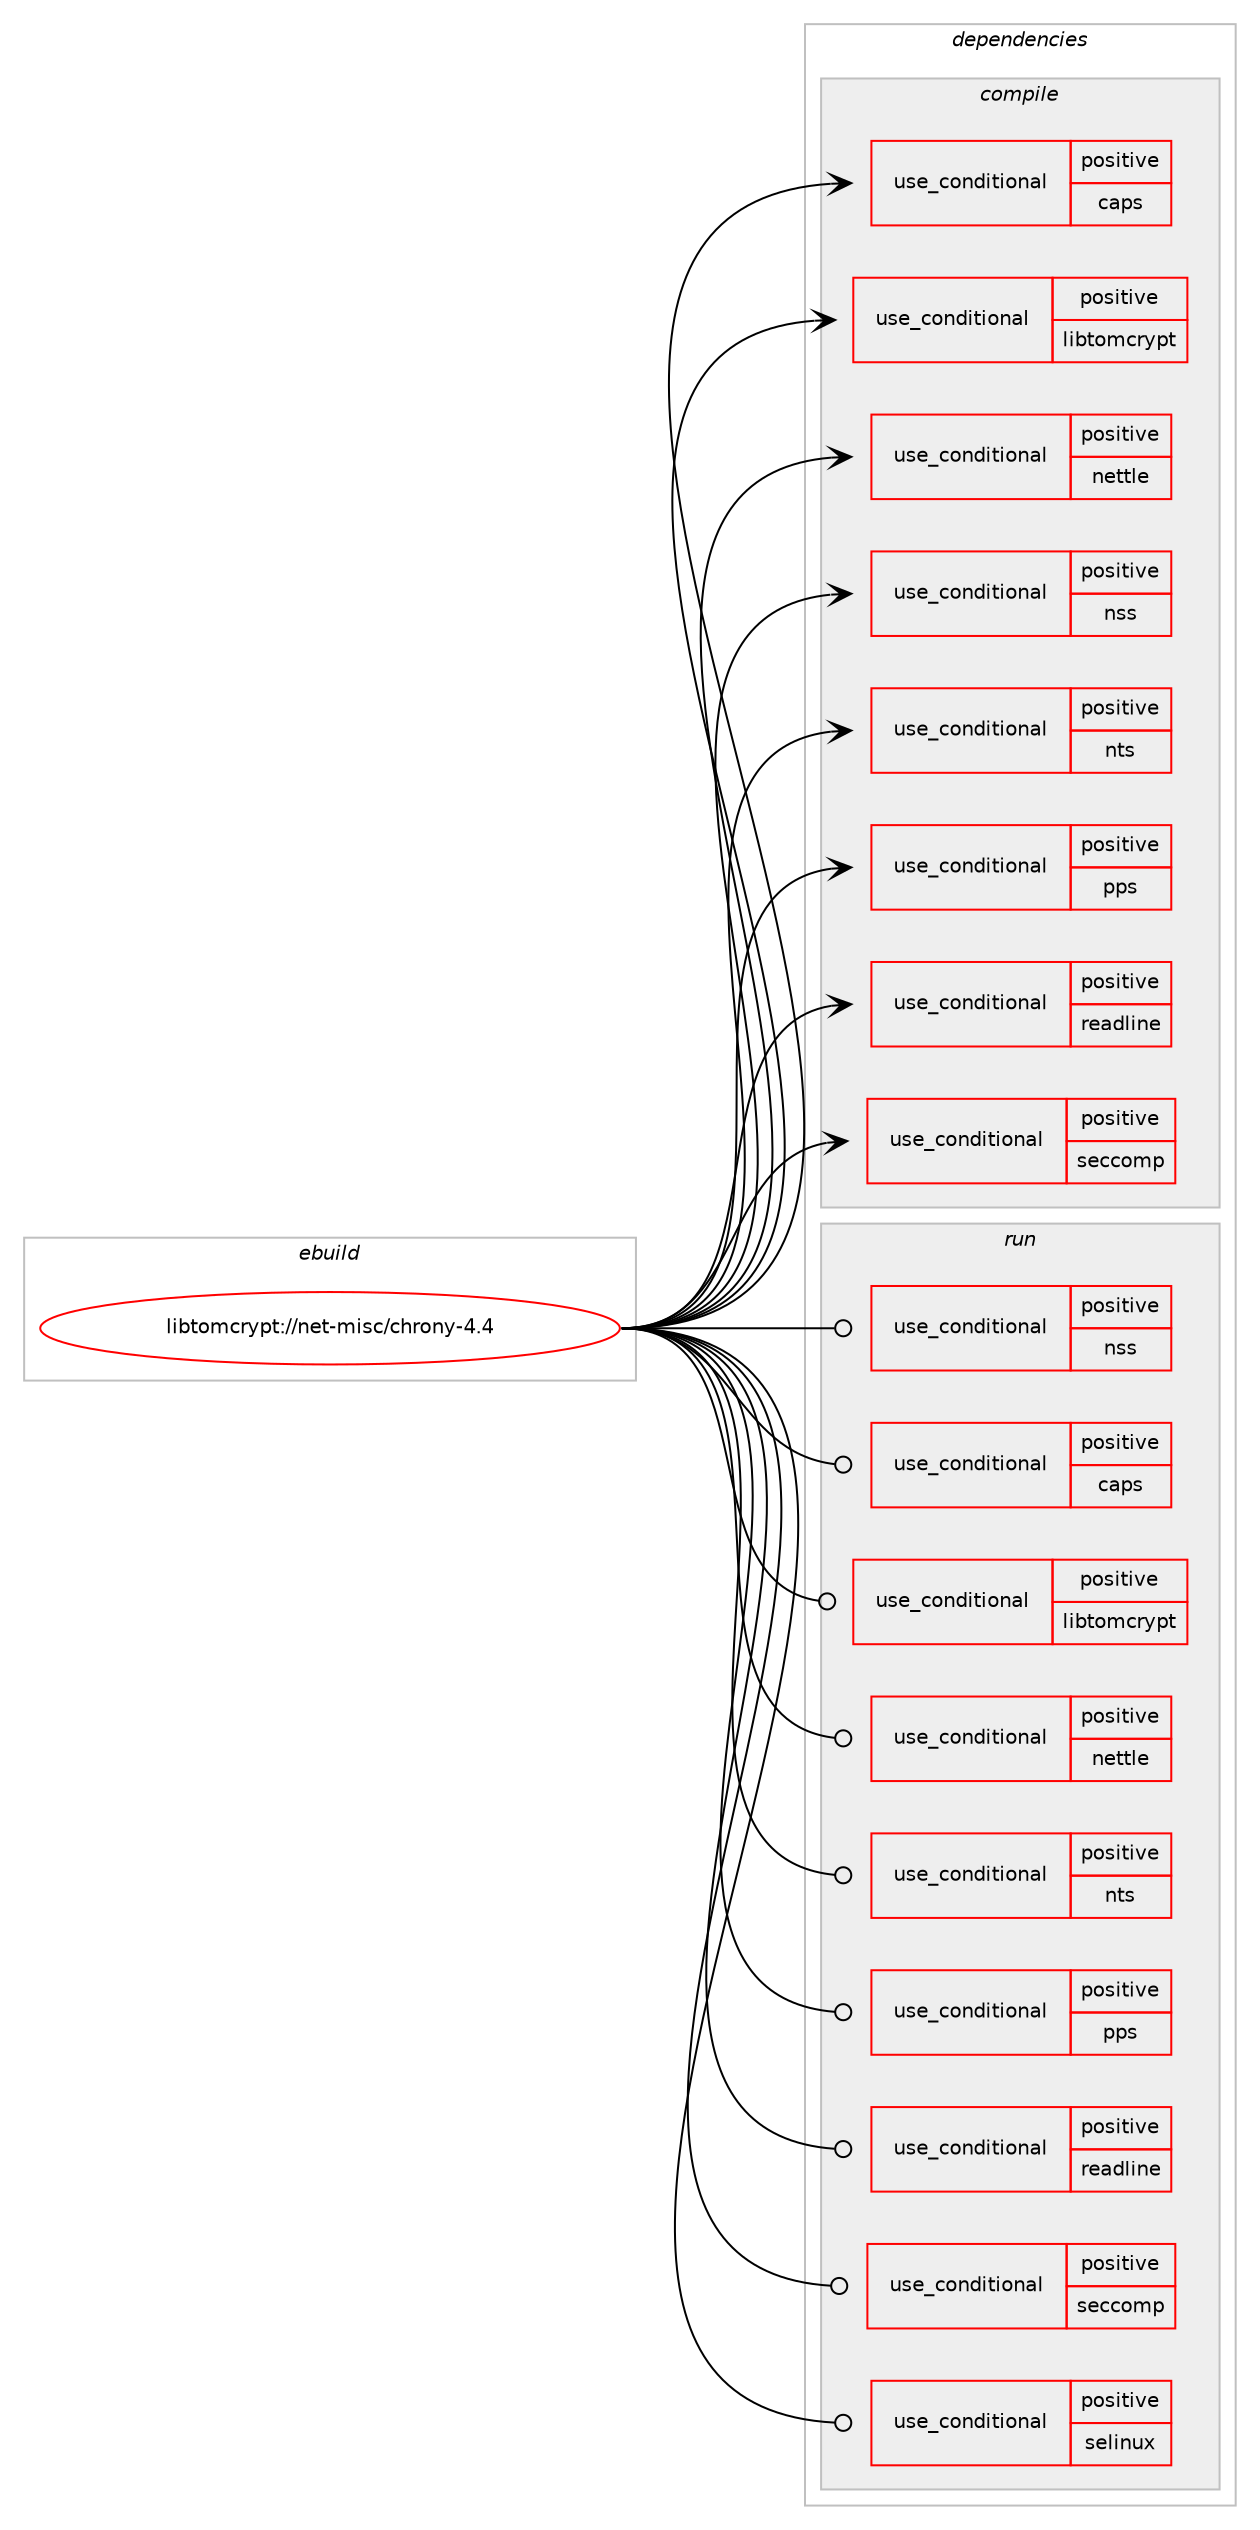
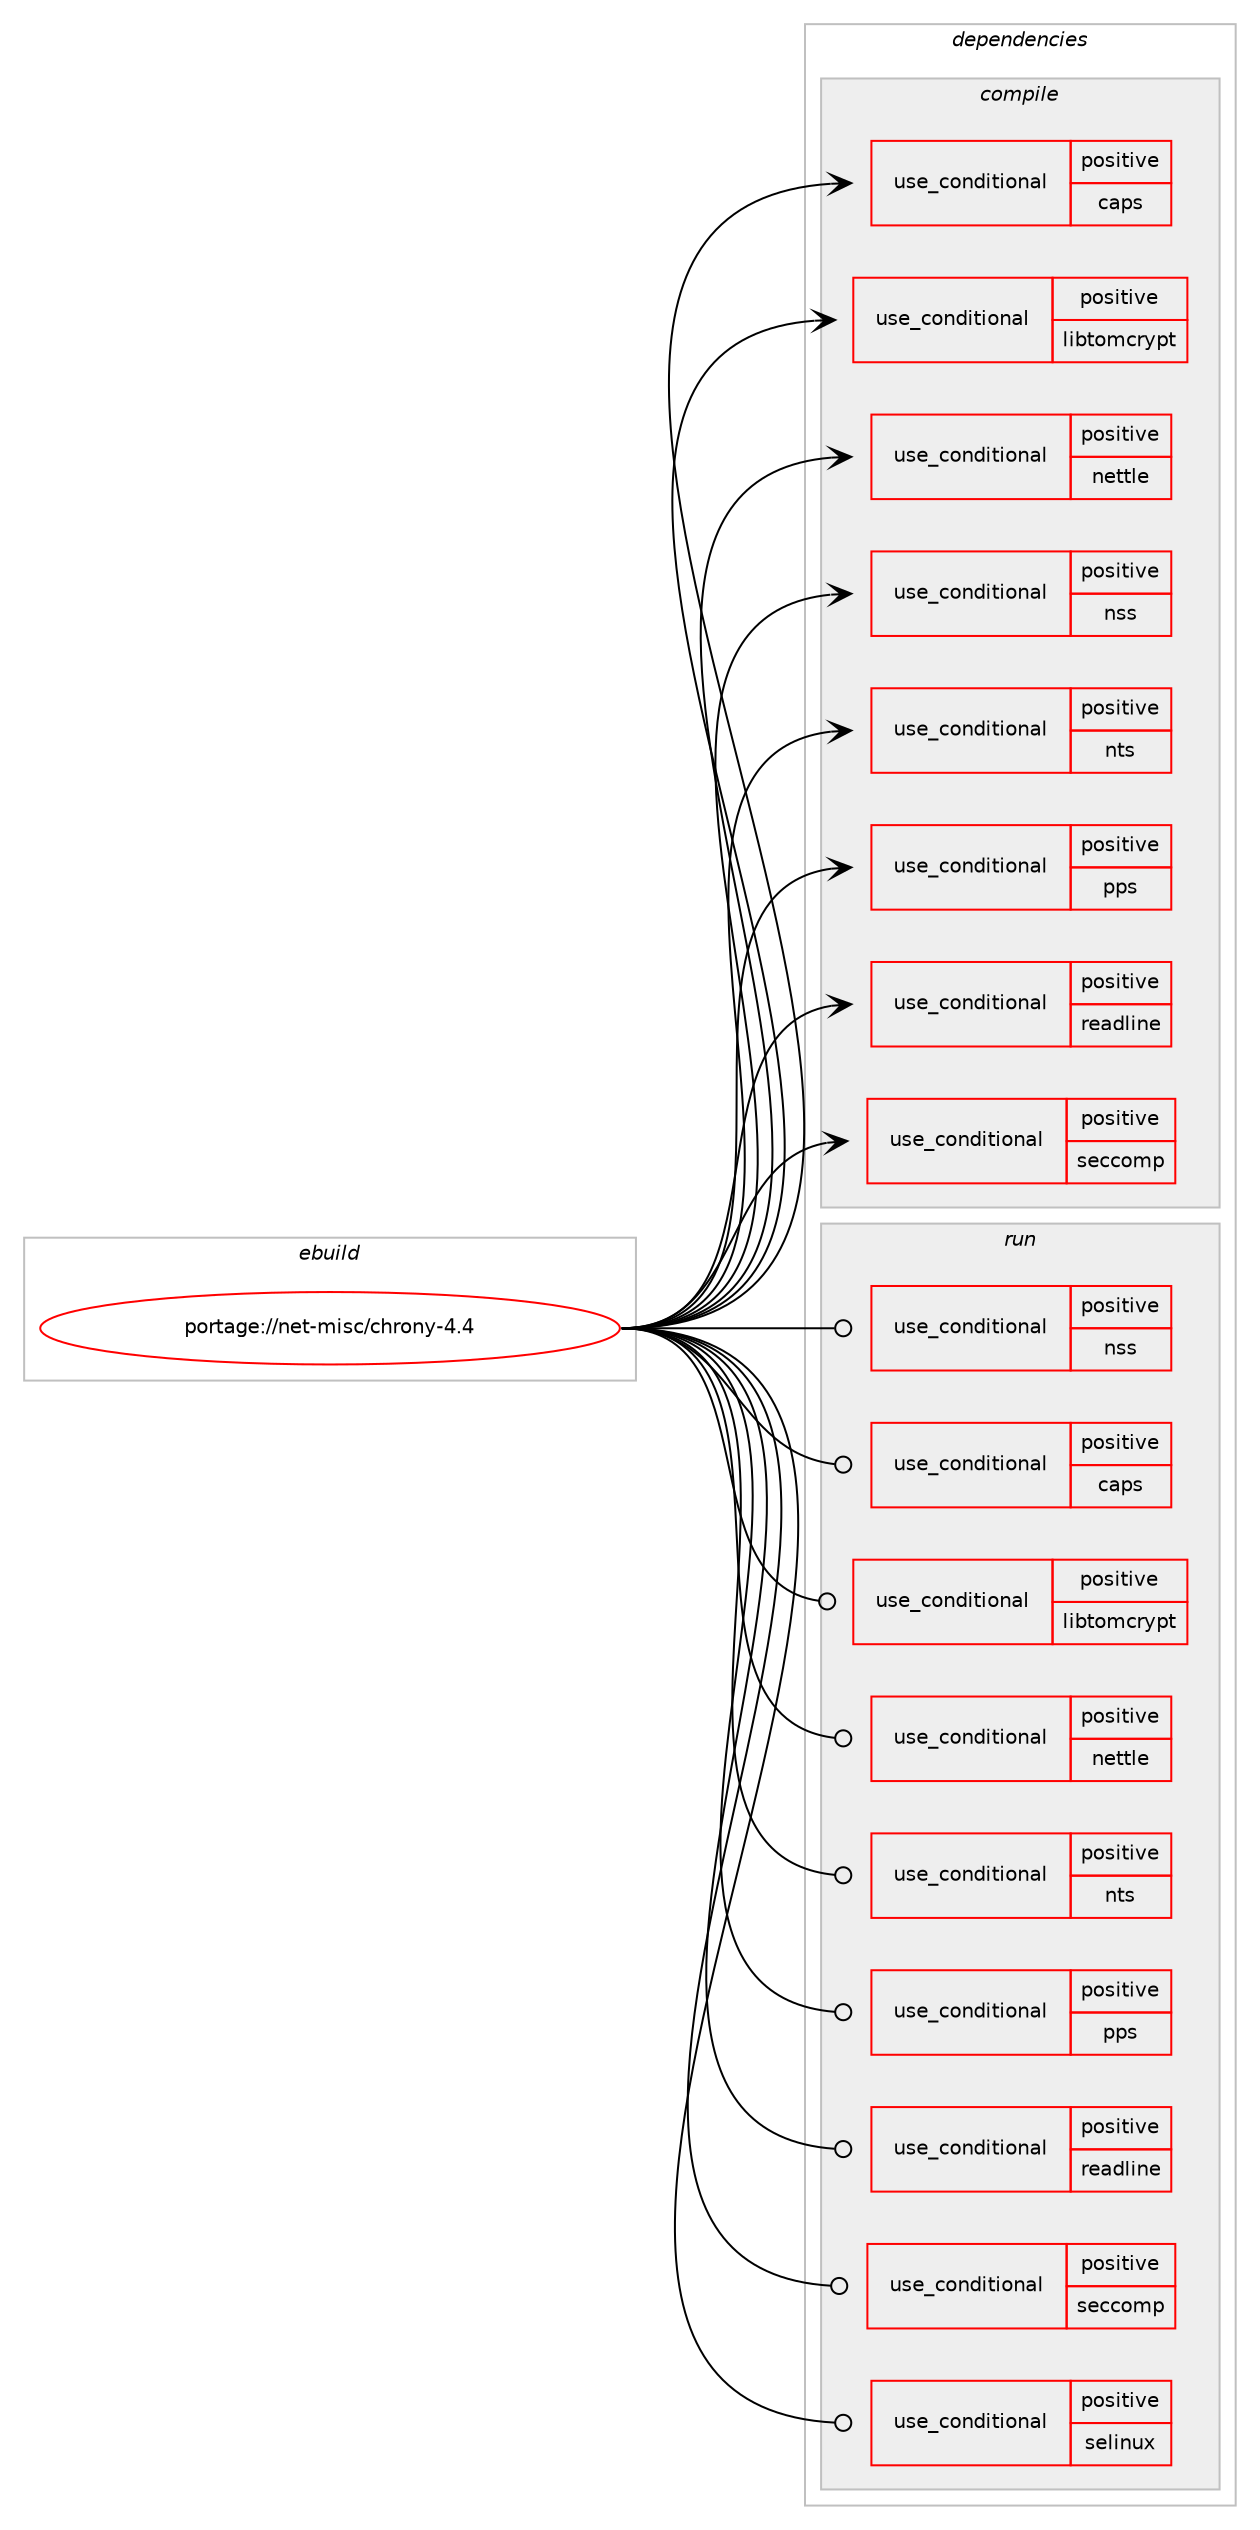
  digraph {
    compound=true
    concentrate=true
    fontname=Helvetica
    fontsize=10
    newrank=true
    rankdir=LR
    ranksep=1.5
    node [color=red fontname=Helvetica fontsize=10 shape=none]
    edge [arrowhead=odot headport=w style=solid tailport=e weight=20]
-   n1 [label="libtomcrypt://net-misc/chrony-4.4" width=4 shape=""]
+   n1 [label="portage://net-misc/chrony-4.4" width=4 shape=""]
    n2 [label=<<TABLE BORDER="0" CELLBORDER="1" CELLSPACING="0" CELLPADDING="4"><TR><TD ROWSPAN="3" CELLPADDING="10">use_conditional</TD></TR><TR><TD>positive</TD></TR><TR><TD>caps</TD></TR></TABLE>>]
    n3 [label=<<TABLE BORDER="0" CELLBORDER="1" CELLSPACING="0" CELLPADDING="4"><TR><TD ROWSPAN="3" CELLPADDING="10">use_conditional</TD></TR><TR><TD>positive</TD></TR><TR><TD>libtomcrypt</TD></TR></TABLE>>]
    n4 [label=<<TABLE BORDER="0" CELLBORDER="1" CELLSPACING="0" CELLPADDING="4"><TR><TD ROWSPAN="3" CELLPADDING="10">use_conditional</TD></TR><TR><TD>positive</TD></TR><TR><TD>nettle</TD></TR></TABLE>>]
    n5 [label=<<TABLE BORDER="0" CELLBORDER="1" CELLSPACING="0" CELLPADDING="4"><TR><TD ROWSPAN="3" CELLPADDING="10">use_conditional</TD></TR><TR><TD>positive</TD></TR><TR><TD>nss</TD></TR></TABLE>>]
    n6 [label=<<TABLE BORDER="0" CELLBORDER="1" CELLSPACING="0" CELLPADDING="4"><TR><TD ROWSPAN="3" CELLPADDING="10">use_conditional</TD></TR><TR><TD>positive</TD></TR><TR><TD>nts</TD></TR></TABLE>>]
    n7 [label=<<TABLE BORDER="0" CELLBORDER="1" CELLSPACING="0" CELLPADDING="4"><TR><TD ROWSPAN="3" CELLPADDING="10">use_conditional</TD></TR><TR><TD>positive</TD></TR><TR><TD>pps</TD></TR></TABLE>>]
    n8 [label=<<TABLE BORDER="0" CELLBORDER="1" CELLSPACING="0" CELLPADDING="4"><TR><TD ROWSPAN="3" CELLPADDING="10">use_conditional</TD></TR><TR><TD>positive</TD></TR><TR><TD>readline</TD></TR></TABLE>>]
    n9 [label=<<TABLE BORDER="0" CELLBORDER="1" CELLSPACING="0" CELLPADDING="4"><TR><TD ROWSPAN="3" CELLPADDING="10">use_conditional</TD></TR><TR><TD>positive</TD></TR><TR><TD>seccomp</TD></TR></TABLE>>]
    n10 [label=<<TABLE BORDER="0" CELLBORDER="1" CELLSPACING="0" CELLPADDING="4"><TR><TD ROWSPAN="3" CELLPADDING="10">use_conditional</TD></TR><TR><TD>positive</TD></TR><TR><TD>nss</TD></TR></TABLE>>]
    n11 [label=<<TABLE BORDER="0" CELLBORDER="1" CELLSPACING="0" CELLPADDING="4"><TR><TD ROWSPAN="3" CELLPADDING="10">use_conditional</TD></TR><TR><TD>positive</TD></TR><TR><TD>caps</TD></TR></TABLE>>]
    n12 [label=<<TABLE BORDER="0" CELLBORDER="1" CELLSPACING="0" CELLPADDING="4"><TR><TD ROWSPAN="3" CELLPADDING="10">use_conditional</TD></TR><TR><TD>positive</TD></TR><TR><TD>libtomcrypt</TD></TR></TABLE>>]
    n13 [label=<<TABLE BORDER="0" CELLBORDER="1" CELLSPACING="0" CELLPADDING="4"><TR><TD ROWSPAN="3" CELLPADDING="10">use_conditional</TD></TR><TR><TD>positive</TD></TR><TR><TD>nettle</TD></TR></TABLE>>]
    n14 [label=<<TABLE BORDER="0" CELLBORDER="1" CELLSPACING="0" CELLPADDING="4"><TR><TD ROWSPAN="3" CELLPADDING="10">use_conditional</TD></TR><TR><TD>positive</TD></TR><TR><TD>nts</TD></TR></TABLE>>]
    n15 [label=<<TABLE BORDER="0" CELLBORDER="1" CELLSPACING="0" CELLPADDING="4"><TR><TD ROWSPAN="3" CELLPADDING="10">use_conditional</TD></TR><TR><TD>positive</TD></TR><TR><TD>pps</TD></TR></TABLE>>]
    n16 [label=<<TABLE BORDER="0" CELLBORDER="1" CELLSPACING="0" CELLPADDING="4"><TR><TD ROWSPAN="3" CELLPADDING="10">use_conditional</TD></TR><TR><TD>positive</TD></TR><TR><TD>readline</TD></TR></TABLE>>]
    n17 [label=<<TABLE BORDER="0" CELLBORDER="1" CELLSPACING="0" CELLPADDING="4"><TR><TD ROWSPAN="3" CELLPADDING="10">use_conditional</TD></TR><TR><TD>positive</TD></TR><TR><TD>seccomp</TD></TR></TABLE>>]
    n18 [label=<<TABLE BORDER="0" CELLBORDER="1" CELLSPACING="0" CELLPADDING="4"><TR><TD ROWSPAN="3" CELLPADDING="10">use_conditional</TD></TR><TR><TD>positive</TD></TR><TR><TD>selinux</TD></TR></TABLE>>]
    subgraph cluster_1 {
      color=gray
      label=<<i>ebuild</i>>
      rank=same
      n1
    }
    subgraph cluster_2 {
      color=gray
      label=<<i>dependencies</i>>
      subgraph cluster_3 {
        color=gray
        fillcolor="#eeeeee"
        label=<<i>compile</i>>
        style=filled
        subgraph sub_4 {
          color=gray
          fillcolor="#eeeeee"
          label=<<i>compile</i>>
          style=filled
          n2
        }
        subgraph sub_5 {
          color=gray
          fillcolor="#eeeeee"
          label=<<i>compile</i>>
          style=filled
          n3
        }
        subgraph sub_6 {
          color=gray
          fillcolor="#eeeeee"
          label=<<i>compile</i>>
          style=filled
          n4
        }
        subgraph sub_7 {
          color=gray
          fillcolor="#eeeeee"
          label=<<i>compile</i>>
          style=filled
          n5
        }
        subgraph sub_8 {
          color=gray
          fillcolor="#eeeeee"
          label=<<i>compile</i>>
          style=filled
          n6
        }
        subgraph sub_9 {
          color=gray
          fillcolor="#eeeeee"
          label=<<i>compile</i>>
          style=filled
          n7
        }
        subgraph sub_10 {
          color=gray
          fillcolor="#eeeeee"
          label=<<i>compile</i>>
          style=filled
          n8
        }
        subgraph sub_11 {
          color=gray
          fillcolor="#eeeeee"
          label=<<i>compile</i>>
          style=filled
          n9
        }
      }
      subgraph cluster_12 {
        color=gray
        fillcolor="#eeeeee"
        label=<<i>compile and run</i>>
        style=filled
      }
      subgraph cluster_13 {
        color=gray
        fillcolor="#eeeeee"
        label=<<i>run</i>>
        style=filled
        subgraph sub_14 {
          color=gray
          fillcolor="#eeeeee"
          label=<<i>run</i>>
          style=filled
          n10
        }
        subgraph sub_15 {
          color=gray
          fillcolor="#eeeeee"
          label=<<i>run</i>>
          style=filled
          n11
        }
        subgraph sub_16 {
          color=gray
          fillcolor="#eeeeee"
          label=<<i>run</i>>
          style=filled
          n12
        }
        subgraph sub_17 {
          color=gray
          fillcolor="#eeeeee"
          label=<<i>run</i>>
          style=filled
          n13
        }
        subgraph sub_18 {
          color=gray
          fillcolor="#eeeeee"
          label=<<i>run</i>>
          style=filled
          n14
        }
        subgraph sub_19 {
          color=gray
          fillcolor="#eeeeee"
          label=<<i>run</i>>
          style=filled
          n15
        }
        subgraph sub_20 {
          color=gray
          fillcolor="#eeeeee"
          label=<<i>run</i>>
          style=filled
          n16
        }
        subgraph sub_21 {
          color=gray
          fillcolor="#eeeeee"
          label=<<i>run</i>>
          style=filled
          n17
        }
        subgraph sub_22 {
          color=gray
          fillcolor="#eeeeee"
          label=<<i>run</i>>
          style=filled
          n18
        }
      }
    }
    subgraph cluster_23 {
      color=gray
      label=<<i>candidates</i>>
      rank=same
    }
    n1 -> n2 [arrowhead=vee]
    n1 -> n3 [arrowhead=vee]
    n1 -> n4 [arrowhead=vee]
    n1 -> n5 [arrowhead=vee]
    n1 -> n6 [arrowhead=vee]
    n1 -> n7 [arrowhead=vee]
    n1 -> n8 [arrowhead=vee]
    n1 -> n9 [arrowhead=vee]
    n1 -> n10
    n1 -> n11
    n1 -> n12
    n1 -> n13
    n1 -> n14
    n1 -> n15
    n1 -> n16
    n1 -> n17
    n1 -> n18
  }
